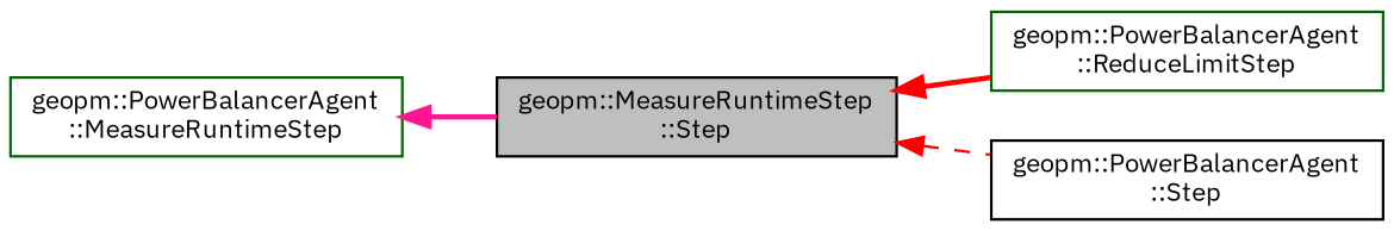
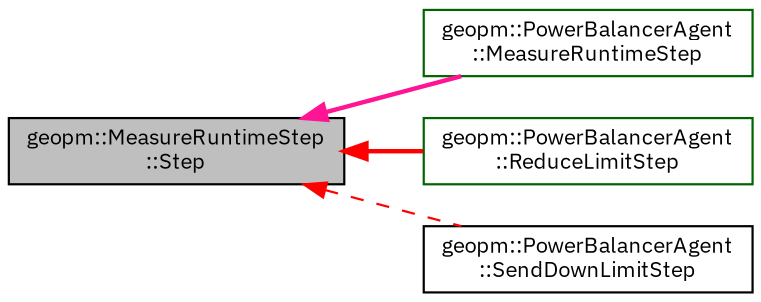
  digraph {
    fontname="IBM Plex Sans"
    rankdir=LR
    node [color=black fillcolor=white fontname="IBM Plex Sans" fontsize=10 shape=record style=filled]
    edge [color=red dir=back fontname="IBM Plex Sans" fontsize=10 labelfontname=Helvetica labelfontsize=10 style=bold]
    n1 [fillcolor=grey75 fontcolor=black height=0.2 label="geopm::MeasureRuntimeStep\l::Step" width=0.4]
    n2 [color=darkgreen height=0.2 label="geopm::PowerBalancerAgent\l::MeasureRuntimeStep" width=0.4]
    n3 [color=darkgreen height=0.2 label="geopm::PowerBalancerAgent\l::ReduceLimitStep" width=0.4]
-   n4 [height=0.2 label="geopm::PowerBalancerAgent\l::Step" width=0.4]
-   n2 -> n1 [color=deeppink]
+   n4 [height=0.2 label="geopm::PowerBalancerAgent\l::SendDownLimitStep" width=0.4]
+   n1 -> n2 [color=deeppink]
    n1 -> n3
    n1 -> n4 [style=dashed]
  }
